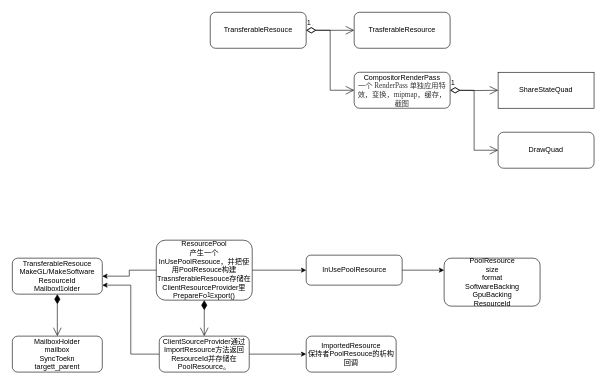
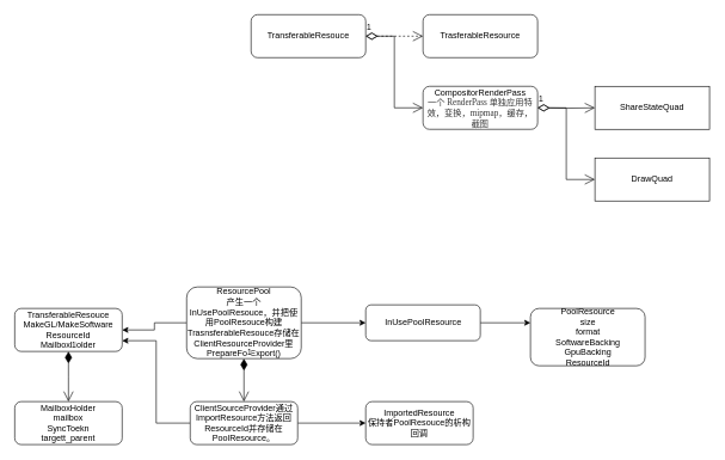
  <mxCell id="0" />
  <mxCell id="1" parent="0" />
  <mxCell id="2" value="TransferableResouce&lt;br&gt;MakeGL/MakeSoftware&lt;br&gt;ResourceId&lt;br&gt;MailboxHolder" style="rounded=1;whiteSpace=wrap;html=1;" parent="1" vertex="1"><mxGeometry x="20" y="430" width="150" height="60" as="geometry" /></mxCell>
  <mxCell id="3" value="MailboxHolder&lt;br&gt;mailbox&lt;br&gt;SyncToekn&lt;br&gt;targett_parent" style="rounded=1;whiteSpace=wrap;html=1;" parent="1" vertex="1"><mxGeometry x="20" y="560" width="150" height="60" as="geometry" /></mxCell>
  <mxCell id="4" value="1" style="endArrow=open;html=1;endSize=12;startArrow=diamondThin;startSize=14;startFill=1;edgeStyle=orthogonalEdgeStyle;align=left;verticalAlign=bottom;rounded=0;exitX=0.5;exitY=1;exitDx=0;exitDy=0;" parent="1" source="2" edge="1"><mxGeometry x="-1" y="3" relative="1" as="geometry"><mxPoint x="-30" y="690" as="sourcePoint" /><mxPoint x="95" y="560" as="targetPoint" /></mxGeometry></mxCell>
  <mxCell id="5" style="edgeStyle=orthogonalEdgeStyle;rounded=0;orthogonalLoop=1;jettySize=auto;html=1;exitX=1;exitY=0.5;exitDx=0;exitDy=0;entryX=0;entryY=0.5;entryDx=0;entryDy=0;" parent="1" source="7" target="9" edge="1"><mxGeometry relative="1" as="geometry" /></mxCell>
  <mxCell id="6" style="edgeStyle=orthogonalEdgeStyle;rounded=0;orthogonalLoop=1;jettySize=auto;html=1;exitX=0;exitY=0.5;exitDx=0;exitDy=0;entryX=1;entryY=0.5;entryDx=0;entryDy=0;" parent="1" source="7" target="2" edge="1"><mxGeometry relative="1" as="geometry" /></mxCell>
  <mxCell id="7" value="ResourcePool&lt;br&gt;产生一个InUsePoolResouce，并把使用PoolResouce构建TrasnsferableResouce存储在ClientResourceProvider里&lt;br&gt;PrepareForExport()" style="html=1;whiteSpace=wrap;rounded=1;" parent="1" vertex="1"><mxGeometry x="260" y="400" width="160" height="100" as="geometry" /></mxCell>
  <mxCell id="8" style="edgeStyle=orthogonalEdgeStyle;rounded=0;orthogonalLoop=1;jettySize=auto;html=1;exitX=1;exitY=0.5;exitDx=0;exitDy=0;entryX=0;entryY=0.25;entryDx=0;entryDy=0;" parent="1" source="9" target="10" edge="1"><mxGeometry relative="1" as="geometry" /></mxCell>
  <mxCell id="9" value="InUsePoolResource&lt;br&gt;" style="html=1;rounded=1;" parent="1" vertex="1"><mxGeometry x="510" y="425" width="160" height="50" as="geometry" /></mxCell>
  <mxCell id="10" value="PoolResource&lt;br&gt;size&lt;br&gt;format&lt;br&gt;SoftwareBacking&lt;br&gt;GpuBacking&lt;br&gt;ResourceId" style="html=1;rounded=1;" parent="1" vertex="1"><mxGeometry x="740" y="430" width="160" height="80" as="geometry" /></mxCell>
  <mxCell id="11" style="edgeStyle=orthogonalEdgeStyle;rounded=0;orthogonalLoop=1;jettySize=auto;html=1;exitX=0;exitY=0.5;exitDx=0;exitDy=0;entryX=1;entryY=0.75;entryDx=0;entryDy=0;" parent="1" source="13" target="2" edge="1"><mxGeometry relative="1" as="geometry" /></mxCell>
  <mxCell id="12" style="edgeStyle=orthogonalEdgeStyle;rounded=0;orthogonalLoop=1;jettySize=auto;html=1;exitX=1;exitY=0.5;exitDx=0;exitDy=0;" parent="1" source="13" target="14" edge="1"><mxGeometry relative="1" as="geometry" /></mxCell>
  <mxCell id="13" value="ClientSourceProvider通过ImportResource方法返回ResourceId并存储在PoolResource。" style="rounded=1;whiteSpace=wrap;html=1;" parent="1" vertex="1"><mxGeometry x="265" y="560" width="150" height="60" as="geometry" /></mxCell>
  <mxCell id="14" value="ImportedResource&lt;br&gt;保持者PoolResouce的析构回调" style="rounded=1;whiteSpace=wrap;html=1;" parent="1" vertex="1"><mxGeometry x="510" y="560" width="150" height="60" as="geometry" /></mxCell>
  <mxCell id="15" value="1" style="endArrow=open;html=1;endSize=12;startArrow=diamondThin;startSize=14;startFill=1;edgeStyle=orthogonalEdgeStyle;align=left;verticalAlign=bottom;rounded=0;exitX=0.5;exitY=1;exitDx=0;exitDy=0;" parent="1" source="7" target="13" edge="1"><mxGeometry x="-1" y="3" relative="1" as="geometry"><mxPoint x="105" y="500" as="sourcePoint" /><mxPoint x="105" y="570" as="targetPoint" /></mxGeometry></mxCell>
  <mxCell id="16" value="TransferableResouce" style="rounded=1;whiteSpace=wrap;html=1;" parent="1" vertex="1"><mxGeometry x="350" y="20" width="160" height="60" as="geometry" /></mxCell>
  <mxCell id="17" value="TrasferableResource" style="rounded=1;whiteSpace=wrap;html=1;" parent="1" vertex="1"><mxGeometry x="590" y="20" width="160" height="60" as="geometry" /></mxCell>
  <mxCell id="18" value="CompositorRenderPass&lt;br style=&quot;font-size: 12px;&quot;&gt;&lt;span style=&quot;color: rgba(0, 0, 0, 0.8); font-family: bitter, &amp;quot;palatino linotype&amp;quot;, &amp;quot;book antiqua&amp;quot;, palatino, serif; font-size: 12px; background-color: rgb(255, 255, 255);&quot;&gt;一个 RenderPass 单独应用特效，变换，mipmap，缓存，截图&lt;/span&gt;" style="rounded=1;whiteSpace=wrap;html=1;fontSize=12;" parent="1" vertex="1"><mxGeometry x="590" y="120" width="160" height="60" as="geometry" /></mxCell>
- <mxCell id="19" value="1" style="endArrow=open;html=1;endSize=12;startArrow=diamondThin;startSize=14;startFill=0;edgeStyle=orthogonalEdgeStyle;align=left;verticalAlign=bottom;rounded=0;exitX=1;exitY=0.5;exitDx=0;exitDy=0;entryX=0;entryY=0.5;entryDx=0;entryDy=0;" parent="1" source="16" target="17" edge="1"><mxGeometry x="-1" y="3" relative="1" as="geometry"><mxPoint x="470" y="280" as="sourcePoint" /><mxPoint x="630" y="280" as="targetPoint" /></mxGeometry></mxCell>
+ <mxCell id="19" value="1" style="endArrow=open;html=1;endSize=12;startArrow=diamondThin;startSize=14;startFill=0;edgeStyle=orthogonalEdgeStyle;align=left;verticalAlign=bottom;rounded=0;exitX=1;exitY=0.5;exitDx=0;exitDy=0;entryX=0;entryY=0.5;entryDx=0;entryDy=0;dashed=1;" parent="1" source="16" target="17" edge="1"><mxGeometry x="-1" y="3" relative="1" as="geometry"><mxPoint x="470" y="280" as="sourcePoint" /><mxPoint x="630" y="280" as="targetPoint" /></mxGeometry></mxCell>
  <mxCell id="20" value="1" style="endArrow=open;html=1;endSize=12;startArrow=diamondThin;startSize=14;startFill=0;edgeStyle=orthogonalEdgeStyle;align=left;verticalAlign=bottom;rounded=0;entryX=0;entryY=0.5;entryDx=0;entryDy=0;" parent="1" target="18" edge="1"><mxGeometry x="-1" y="3" relative="1" as="geometry"><mxPoint x="510" y="50" as="sourcePoint" /><mxPoint x="600" y="60" as="targetPoint" /><Array as="points"><mxPoint x="550" y="50" /><mxPoint x="550" y="150" /></Array></mxGeometry></mxCell>
  <mxCell id="21" value="ShareStateQuad" style="whiteSpace=wrap;html=1;rounded=0;" parent="1" vertex="1"><mxGeometry x="830" y="120" width="160" height="60" as="geometry" /></mxCell>
- <mxCell id="22" value="DrawQuad" style="rounded=1;whiteSpace=wrap;html=1;" parent="1" vertex="1"><mxGeometry x="830" y="220" width="160" height="60" as="geometry" /></mxCell>
+ <mxCell id="22" value="DrawQuad" style="whiteSpace=wrap;html=1;rounded=0;" parent="1" vertex="1"><mxGeometry x="830" y="220" width="160" height="60" as="geometry" /></mxCell>
  <mxCell id="23" value="1" style="endArrow=open;html=1;endSize=12;startArrow=diamondThin;startSize=14;startFill=0;edgeStyle=orthogonalEdgeStyle;align=left;verticalAlign=bottom;rounded=0;entryX=0;entryY=0.5;entryDx=0;entryDy=0;" parent="1" target="21" edge="1"><mxGeometry x="-1" y="3" relative="1" as="geometry"><mxPoint x="750" y="150" as="sourcePoint" /><mxPoint x="630" y="280" as="targetPoint" /></mxGeometry></mxCell>
  <mxCell id="24" value="1" style="endArrow=open;html=1;endSize=12;startArrow=diamondThin;startSize=14;startFill=0;edgeStyle=orthogonalEdgeStyle;align=left;verticalAlign=bottom;rounded=0;entryX=0;entryY=0.5;entryDx=0;entryDy=0;exitX=1;exitY=0.5;exitDx=0;exitDy=0;" parent="1" source="18" target="22" edge="1"><mxGeometry x="-1" y="3" relative="1" as="geometry"><mxPoint x="760" y="160" as="sourcePoint" /><mxPoint x="840" y="160" as="targetPoint" /></mxGeometry></mxCell>
